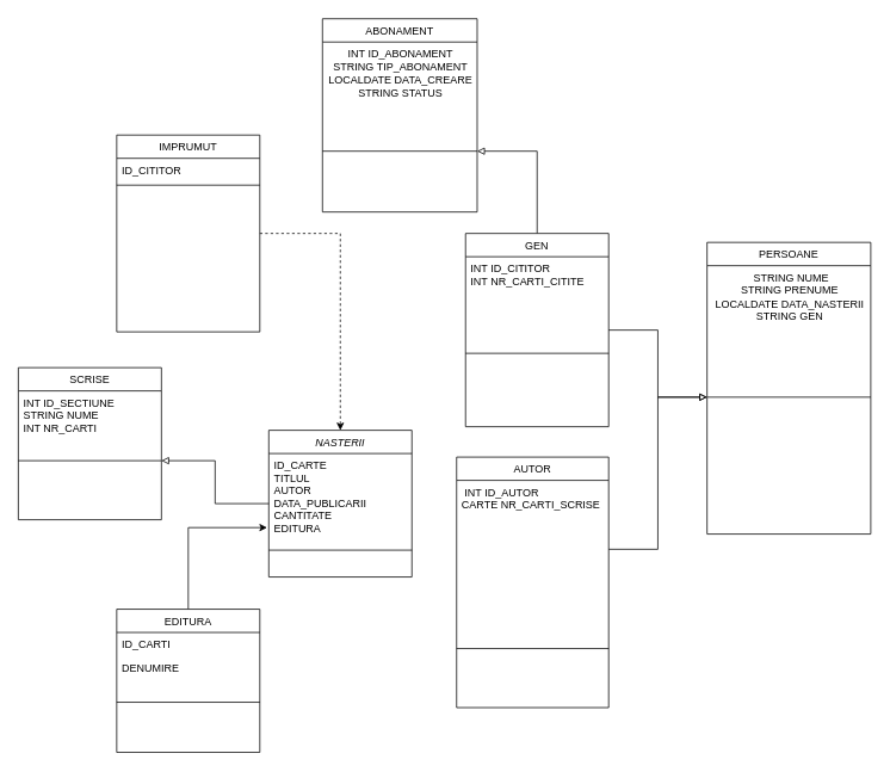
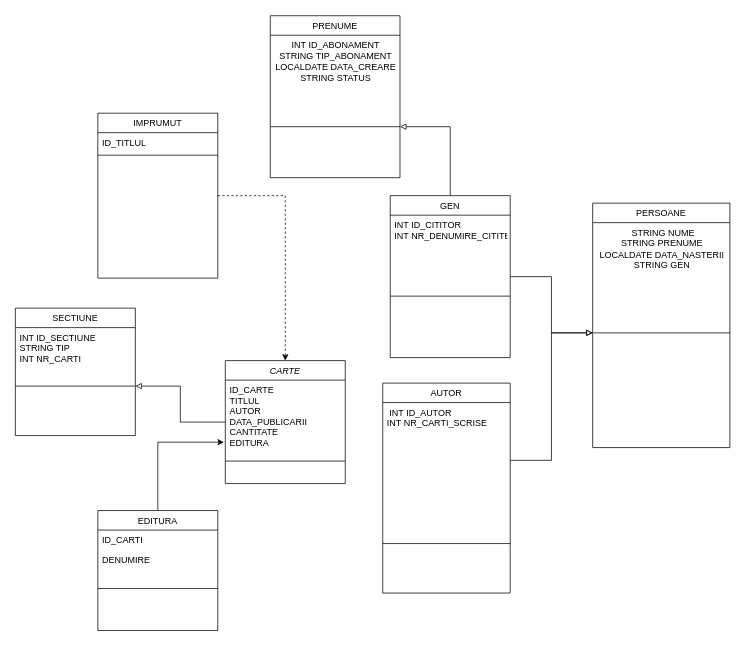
  <mxCell id="0" />
  <mxCell id="1" parent="0" />
  <mxCell id="2" value="" style="edgeStyle=orthogonalEdgeStyle;rounded=0;orthogonalLoop=1;jettySize=auto;html=1;endArrow=block;endFill=0;" parent="1" source="3" target="28" edge="1"><mxGeometry relative="1" as="geometry" /></mxCell>
- <mxCell id="3" value="NASTERII" style="swimlane;fontStyle=2;align=center;verticalAlign=top;childLayout=stackLayout;horizontal=1;startSize=26;horizontalStack=0;resizeParent=1;resizeLast=0;collapsible=1;marginBottom=0;rounded=0;shadow=0;strokeWidth=1;" parent="1" vertex="1"><mxGeometry x="300" y="480" width="160" height="164" as="geometry"><mxRectangle x="230" y="140" width="160" height="26" as="alternateBounds" /></mxGeometry></mxCell>
+ <mxCell id="3" value="CARTE" style="swimlane;fontStyle=2;align=center;verticalAlign=top;childLayout=stackLayout;horizontal=1;startSize=26;horizontalStack=0;resizeParent=1;resizeLast=0;collapsible=1;marginBottom=0;rounded=0;shadow=0;strokeWidth=1;" parent="1" vertex="1"><mxGeometry x="300" y="480" width="160" height="164" as="geometry"><mxRectangle x="230" y="140" width="160" height="26" as="alternateBounds" /></mxGeometry></mxCell>
  <mxCell id="4" value="ID_CARTE&#10;TITLUL&#10;AUTOR&#10;DATA_PUBLICARII&#10;CANTITATE&#10;EDITURA" style="text;align=left;verticalAlign=top;spacingLeft=4;spacingRight=4;overflow=hidden;rotatable=0;points=[[0,0.5],[1,0.5]];portConstraint=eastwest;rounded=0;shadow=0;html=0;" parent="3" vertex="1"><mxGeometry y="26" width="160" height="104" as="geometry" /></mxCell>
  <mxCell id="5" value="" style="line;html=1;strokeWidth=1;align=left;verticalAlign=middle;spacingTop=-1;spacingLeft=3;spacingRight=3;rotatable=0;labelPosition=right;points=[];portConstraint=eastwest;" parent="3" vertex="1"><mxGeometry y="130" width="160" height="8" as="geometry" /></mxCell>
  <mxCell id="6" value="" style="edgeStyle=orthogonalEdgeStyle;rounded=0;orthogonalLoop=1;jettySize=auto;html=1;entryX=-0.012;entryY=0.796;entryDx=0;entryDy=0;entryPerimeter=0;" edge="1" parent="1" source="7" target="4"><mxGeometry relative="1" as="geometry" /></mxCell>
  <mxCell id="7" value="EDITURA" style="swimlane;fontStyle=0;align=center;verticalAlign=top;childLayout=stackLayout;horizontal=1;startSize=26;horizontalStack=0;resizeParent=1;resizeLast=0;collapsible=1;marginBottom=0;rounded=0;shadow=0;strokeWidth=1;" parent="1" vertex="1"><mxGeometry x="130" y="680" width="160" height="160" as="geometry"><mxRectangle x="130" y="380" width="160" height="26" as="alternateBounds" /></mxGeometry></mxCell>
  <mxCell id="8" value="ID_CARTI" style="text;align=left;verticalAlign=top;spacingLeft=4;spacingRight=4;overflow=hidden;rotatable=0;points=[[0,0.5],[1,0.5]];portConstraint=eastwest;" parent="7" vertex="1"><mxGeometry y="26" width="160" height="26" as="geometry" /></mxCell>
  <mxCell id="9" value="DENUMIRE&#10;" style="text;align=left;verticalAlign=top;spacingLeft=4;spacingRight=4;overflow=hidden;rotatable=0;points=[[0,0.5],[1,0.5]];portConstraint=eastwest;rounded=0;shadow=0;html=0;" parent="7" vertex="1"><mxGeometry y="52" width="160" height="48" as="geometry" /></mxCell>
  <mxCell id="10" value="" style="line;html=1;strokeWidth=1;align=left;verticalAlign=middle;spacingTop=-1;spacingLeft=3;spacingRight=3;rotatable=0;labelPosition=right;points=[];portConstraint=eastwest;" parent="7" vertex="1"><mxGeometry y="100" width="160" height="8" as="geometry" /></mxCell>
  <mxCell id="11" value="AUTOR" style="swimlane;fontStyle=0;align=center;verticalAlign=top;childLayout=stackLayout;horizontal=1;startSize=26;horizontalStack=0;resizeParent=1;resizeLast=0;collapsible=1;marginBottom=0;rounded=0;shadow=0;strokeWidth=1;" parent="1" vertex="1"><mxGeometry x="510" y="510" width="170" height="280" as="geometry"><mxRectangle x="340" y="380" width="170" height="26" as="alternateBounds" /></mxGeometry></mxCell>
- <mxCell id="12" value=" INT ID_AUTOR&#10;CARTE NR_CARTI_SCRISE" style="text;align=left;verticalAlign=top;spacingLeft=4;spacingRight=4;overflow=hidden;rotatable=0;points=[[0,0.5],[1,0.5]];portConstraint=eastwest;" parent="11" vertex="1"><mxGeometry y="26" width="170" height="154" as="geometry" /></mxCell>
+ <mxCell id="12" value=" INT ID_AUTOR&#10;INT NR_CARTI_SCRISE" style="text;align=left;verticalAlign=top;spacingLeft=4;spacingRight=4;overflow=hidden;rotatable=0;points=[[0,0.5],[1,0.5]];portConstraint=eastwest;" parent="11" vertex="1"><mxGeometry y="26" width="170" height="154" as="geometry" /></mxCell>
  <mxCell id="13" value="" style="line;html=1;strokeWidth=1;align=left;verticalAlign=middle;spacingTop=-1;spacingLeft=3;spacingRight=3;rotatable=0;labelPosition=right;points=[];portConstraint=eastwest;" parent="11" vertex="1"><mxGeometry y="180" width="170" height="68" as="geometry" /></mxCell>
  <mxCell id="14" value="" style="edgeStyle=orthogonalEdgeStyle;rounded=0;orthogonalLoop=1;jettySize=auto;html=1;endArrow=block;endFill=0;" parent="1" source="16" target="21" edge="1"><mxGeometry relative="1" as="geometry" /></mxCell>
  <mxCell id="15" value="" style="edgeStyle=orthogonalEdgeStyle;rounded=0;orthogonalLoop=1;jettySize=auto;html=1;endArrow=block;endFill=0;" parent="1" source="16" target="25" edge="1"><mxGeometry relative="1" as="geometry" /></mxCell>
  <mxCell id="16" value="GEN" style="swimlane;fontStyle=0;align=center;verticalAlign=top;childLayout=stackLayout;horizontal=1;startSize=26;horizontalStack=0;resizeParent=1;resizeLast=0;collapsible=1;marginBottom=0;rounded=0;shadow=0;strokeWidth=1;" parent="1" vertex="1"><mxGeometry x="520" y="260" width="160" height="216" as="geometry"><mxRectangle x="340" y="10" width="160" height="26" as="alternateBounds" /></mxGeometry></mxCell>
- <mxCell id="17" value="INT ID_CITITOR&#10;INT NR_CARTI_CITITE" style="text;align=left;verticalAlign=top;spacingLeft=4;spacingRight=4;overflow=hidden;rotatable=0;points=[[0,0.5],[1,0.5]];portConstraint=eastwest;" parent="16" vertex="1"><mxGeometry y="26" width="160" height="104" as="geometry" /></mxCell>
+ <mxCell id="17" value="INT ID_CITITOR&#10;INT NR_DENUMIRE_CITITE" style="text;align=left;verticalAlign=top;spacingLeft=4;spacingRight=4;overflow=hidden;rotatable=0;points=[[0,0.5],[1,0.5]];portConstraint=eastwest;" parent="16" vertex="1"><mxGeometry y="26" width="160" height="104" as="geometry" /></mxCell>
  <mxCell id="18" value="" style="line;html=1;strokeWidth=1;align=left;verticalAlign=middle;spacingTop=-1;spacingLeft=3;spacingRight=3;rotatable=0;labelPosition=right;points=[];portConstraint=eastwest;" parent="16" vertex="1"><mxGeometry y="130" width="160" height="8" as="geometry" /></mxCell>
  <mxCell id="19" value="PERSOANE&#10;" style="swimlane;fontStyle=0;align=center;verticalAlign=top;childLayout=stackLayout;horizontal=1;startSize=26;horizontalStack=0;resizeParent=1;resizeLast=0;collapsible=1;marginBottom=0;rounded=0;shadow=0;strokeWidth=1;" parent="1" vertex="1"><mxGeometry x="790" y="270" width="183" height="326" as="geometry"><mxRectangle x="340" y="10" width="160" height="26" as="alternateBounds" /></mxGeometry></mxCell>
  <mxCell id="20" value="&amp;nbsp;STRING NUME&lt;br&gt;STRING PRENUME&lt;br&gt;LOCALDATE DATA_NASTERII&lt;br&gt;STRING GEN" style="text;html=1;align=center;verticalAlign=middle;resizable=0;points=[];autosize=1;strokeColor=none;fillColor=none;" parent="19" vertex="1"><mxGeometry y="26" width="183" height="70" as="geometry" /></mxCell>
  <mxCell id="21" value="" style="line;html=1;strokeWidth=1;align=left;verticalAlign=middle;spacingTop=-1;spacingLeft=3;spacingRight=3;rotatable=0;labelPosition=right;points=[];portConstraint=eastwest;" parent="19" vertex="1"><mxGeometry y="96" width="183" height="154" as="geometry" /></mxCell>
  <mxCell id="22" style="edgeStyle=orthogonalEdgeStyle;rounded=0;orthogonalLoop=1;jettySize=auto;html=1;endArrow=block;endFill=0;" parent="1" source="12" target="21" edge="1"><mxGeometry relative="1" as="geometry" /></mxCell>
- <mxCell id="23" value="ABONAMENT" style="swimlane;fontStyle=0;align=center;verticalAlign=top;childLayout=stackLayout;horizontal=1;startSize=26;horizontalStack=0;resizeParent=1;resizeLast=0;collapsible=1;marginBottom=0;rounded=0;shadow=0;strokeWidth=1;" parent="1" vertex="1"><mxGeometry x="360" y="20" width="173" height="216" as="geometry"><mxRectangle x="340" y="10" width="160" height="26" as="alternateBounds" /></mxGeometry></mxCell>
+ <mxCell id="23" value="PRENUME" style="swimlane;fontStyle=0;align=center;verticalAlign=top;childLayout=stackLayout;horizontal=1;startSize=26;horizontalStack=0;resizeParent=1;resizeLast=0;collapsible=1;marginBottom=0;rounded=0;shadow=0;strokeWidth=1;" parent="1" vertex="1"><mxGeometry x="360" y="20" width="173" height="216" as="geometry"><mxRectangle x="340" y="10" width="160" height="26" as="alternateBounds" /></mxGeometry></mxCell>
  <mxCell id="24" value="INT ID_ABONAMENT&lt;br&gt;STRING TIP_ABONAMENT&lt;br&gt;LOCALDATE DATA_CREARE&lt;br&gt;STRING STATUS&lt;br&gt;" style="text;html=1;align=center;verticalAlign=middle;resizable=0;points=[];autosize=1;strokeColor=none;fillColor=none;" parent="23" vertex="1"><mxGeometry y="26" width="173" height="70" as="geometry" /></mxCell>
  <mxCell id="25" value="" style="line;html=1;strokeWidth=1;align=left;verticalAlign=middle;spacingTop=-1;spacingLeft=3;spacingRight=3;rotatable=0;labelPosition=right;points=[];portConstraint=eastwest;" parent="23" vertex="1"><mxGeometry y="96" width="173" height="104" as="geometry" /></mxCell>
- <mxCell id="26" value="SCRISE" style="swimlane;fontStyle=0;align=center;verticalAlign=top;childLayout=stackLayout;horizontal=1;startSize=26;horizontalStack=0;resizeParent=1;resizeLast=0;collapsible=1;marginBottom=0;rounded=0;shadow=0;strokeWidth=1;" parent="1" vertex="1"><mxGeometry x="20" y="410" width="160" height="170" as="geometry"><mxRectangle x="340" y="10" width="160" height="26" as="alternateBounds" /></mxGeometry></mxCell>
- <mxCell id="27" value="INT ID_SECTIUNE&#10;STRING NUME&#10;INT NR_CARTI&#10;" style="text;align=left;verticalAlign=top;spacingLeft=4;spacingRight=4;overflow=hidden;rotatable=0;points=[[0,0.5],[1,0.5]];portConstraint=eastwest;" parent="26" vertex="1"><mxGeometry y="26" width="160" height="74" as="geometry" /></mxCell>
+ <mxCell id="26" value="SECTIUNE" style="swimlane;fontStyle=0;align=center;verticalAlign=top;childLayout=stackLayout;horizontal=1;startSize=26;horizontalStack=0;resizeParent=1;resizeLast=0;collapsible=1;marginBottom=0;rounded=0;shadow=0;strokeWidth=1;" parent="1" vertex="1"><mxGeometry x="20" y="410" width="160" height="170" as="geometry"><mxRectangle x="340" y="10" width="160" height="26" as="alternateBounds" /></mxGeometry></mxCell>
+ <mxCell id="27" value="INT ID_SECTIUNE&#10;STRING TIP&#10;INT NR_CARTI&#10;" style="text;align=left;verticalAlign=top;spacingLeft=4;spacingRight=4;overflow=hidden;rotatable=0;points=[[0,0.5],[1,0.5]];portConstraint=eastwest;" parent="26" vertex="1"><mxGeometry y="26" width="160" height="74" as="geometry" /></mxCell>
  <mxCell id="28" value="" style="line;html=1;strokeWidth=1;align=left;verticalAlign=middle;spacingTop=-1;spacingLeft=3;spacingRight=3;rotatable=0;labelPosition=right;points=[];portConstraint=eastwest;" parent="26" vertex="1"><mxGeometry y="100" width="160" height="8" as="geometry" /></mxCell>
  <mxCell id="29" style="edgeStyle=orthogonalEdgeStyle;rounded=0;orthogonalLoop=1;jettySize=auto;html=1;dashed=1;" edge="1" parent="1" source="30" target="3"><mxGeometry relative="1" as="geometry"><mxPoint x="230" y="420" as="targetPoint" /></mxGeometry></mxCell>
  <mxCell id="30" value="IMPRUMUT" style="swimlane;fontStyle=0;align=center;verticalAlign=top;childLayout=stackLayout;horizontal=1;startSize=26;horizontalStack=0;resizeParent=1;resizeLast=0;collapsible=1;marginBottom=0;rounded=0;shadow=0;strokeWidth=1;" parent="1" vertex="1"><mxGeometry x="130" y="150" width="160" height="220" as="geometry"><mxRectangle x="340" y="10" width="160" height="26" as="alternateBounds" /></mxGeometry></mxCell>
- <mxCell id="31" value="ID_CITITOR" style="text;align=left;verticalAlign=top;spacingLeft=4;spacingRight=4;overflow=hidden;rotatable=0;points=[[0,0.5],[1,0.5]];portConstraint=eastwest;" parent="30" vertex="1"><mxGeometry y="26" width="160" height="26" as="geometry" /></mxCell>
+ <mxCell id="31" value="ID_TITLUL" style="text;align=left;verticalAlign=top;spacingLeft=4;spacingRight=4;overflow=hidden;rotatable=0;points=[[0,0.5],[1,0.5]];portConstraint=eastwest;" parent="30" vertex="1"><mxGeometry y="26" width="160" height="26" as="geometry" /></mxCell>
  <mxCell id="32" value="" style="line;html=1;strokeWidth=1;align=left;verticalAlign=middle;spacingTop=-1;spacingLeft=3;spacingRight=3;rotatable=0;labelPosition=right;points=[];portConstraint=eastwest;" parent="30" vertex="1"><mxGeometry y="52" width="160" height="8" as="geometry" /></mxCell>
